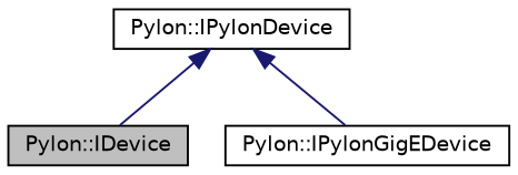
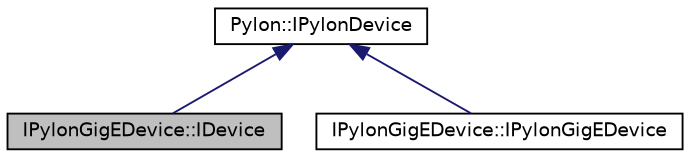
  digraph {
    node [color=black fillcolor=white fontname=Helvetica fontsize=10 shape=record style=filled]
    edge [color=midnightblue dir=back fontname=Helvetica fontsize=10 labelfontname=Helvetica labelfontsize=10 style=solid]
-   n1 [fillcolor=grey75 fontcolor=black height=0.2 label="Pylon::IDevice" width=0.4]
+   n1 [fillcolor=grey75 fontcolor=black height=0.2 label="IPylonGigEDevice::IDevice" width=0.4]
    n2 [height=0.2 label="Pylon::IPylonDevice" width=0.4]
-   n3 [height=0.2 label="Pylon::IPylonGigEDevice" width=0.4]
+   n3 [height=0.2 label="IPylonGigEDevice::IPylonGigEDevice" width=0.4]
    n2 -> n1
    n2 -> n3
  }
